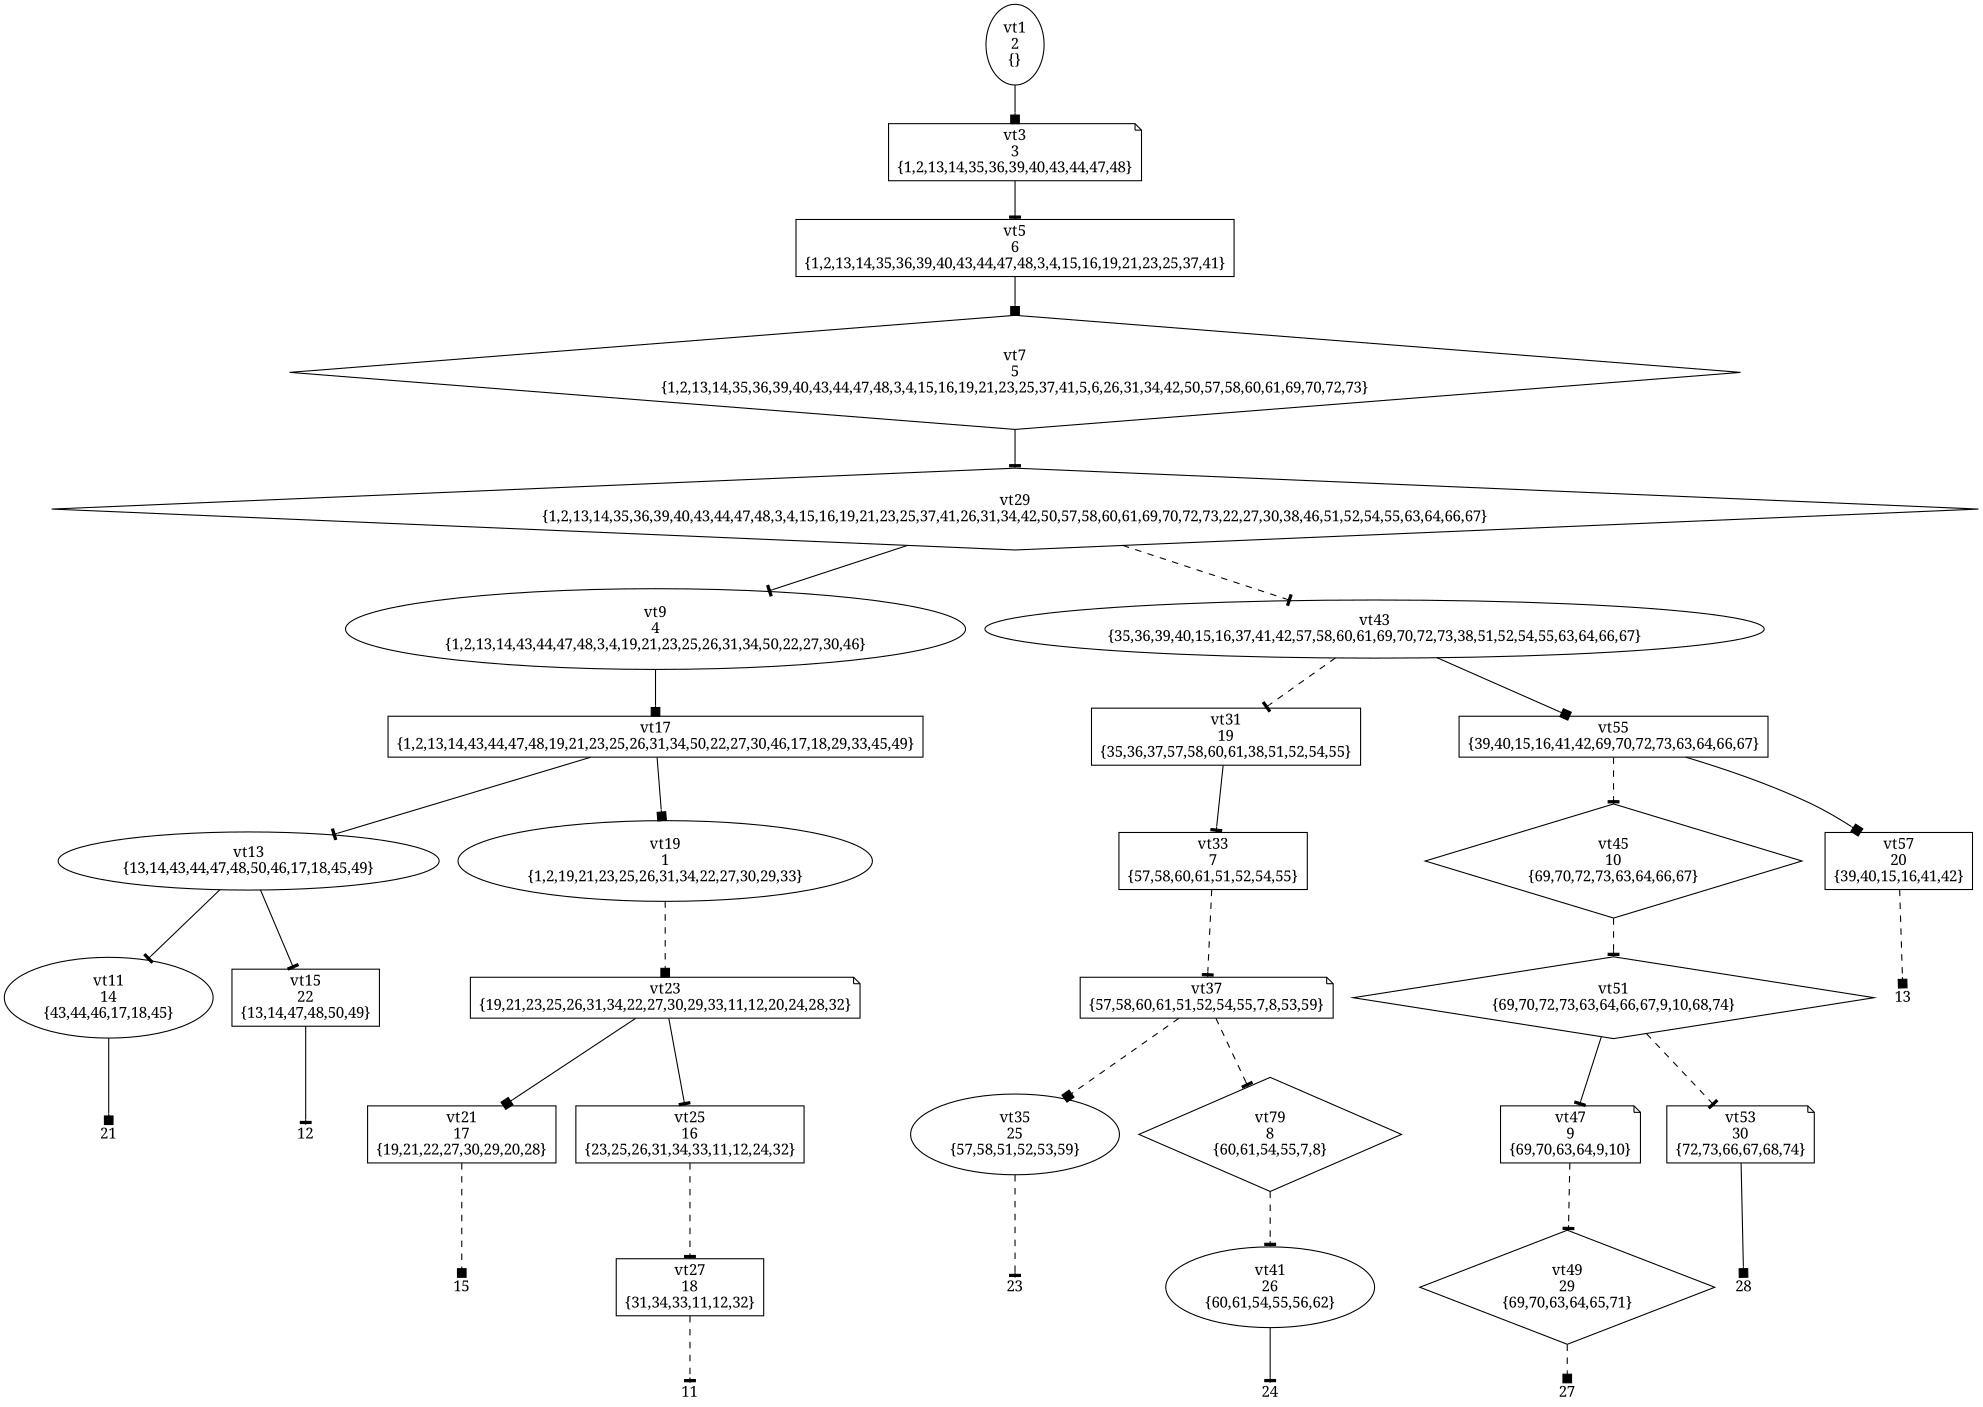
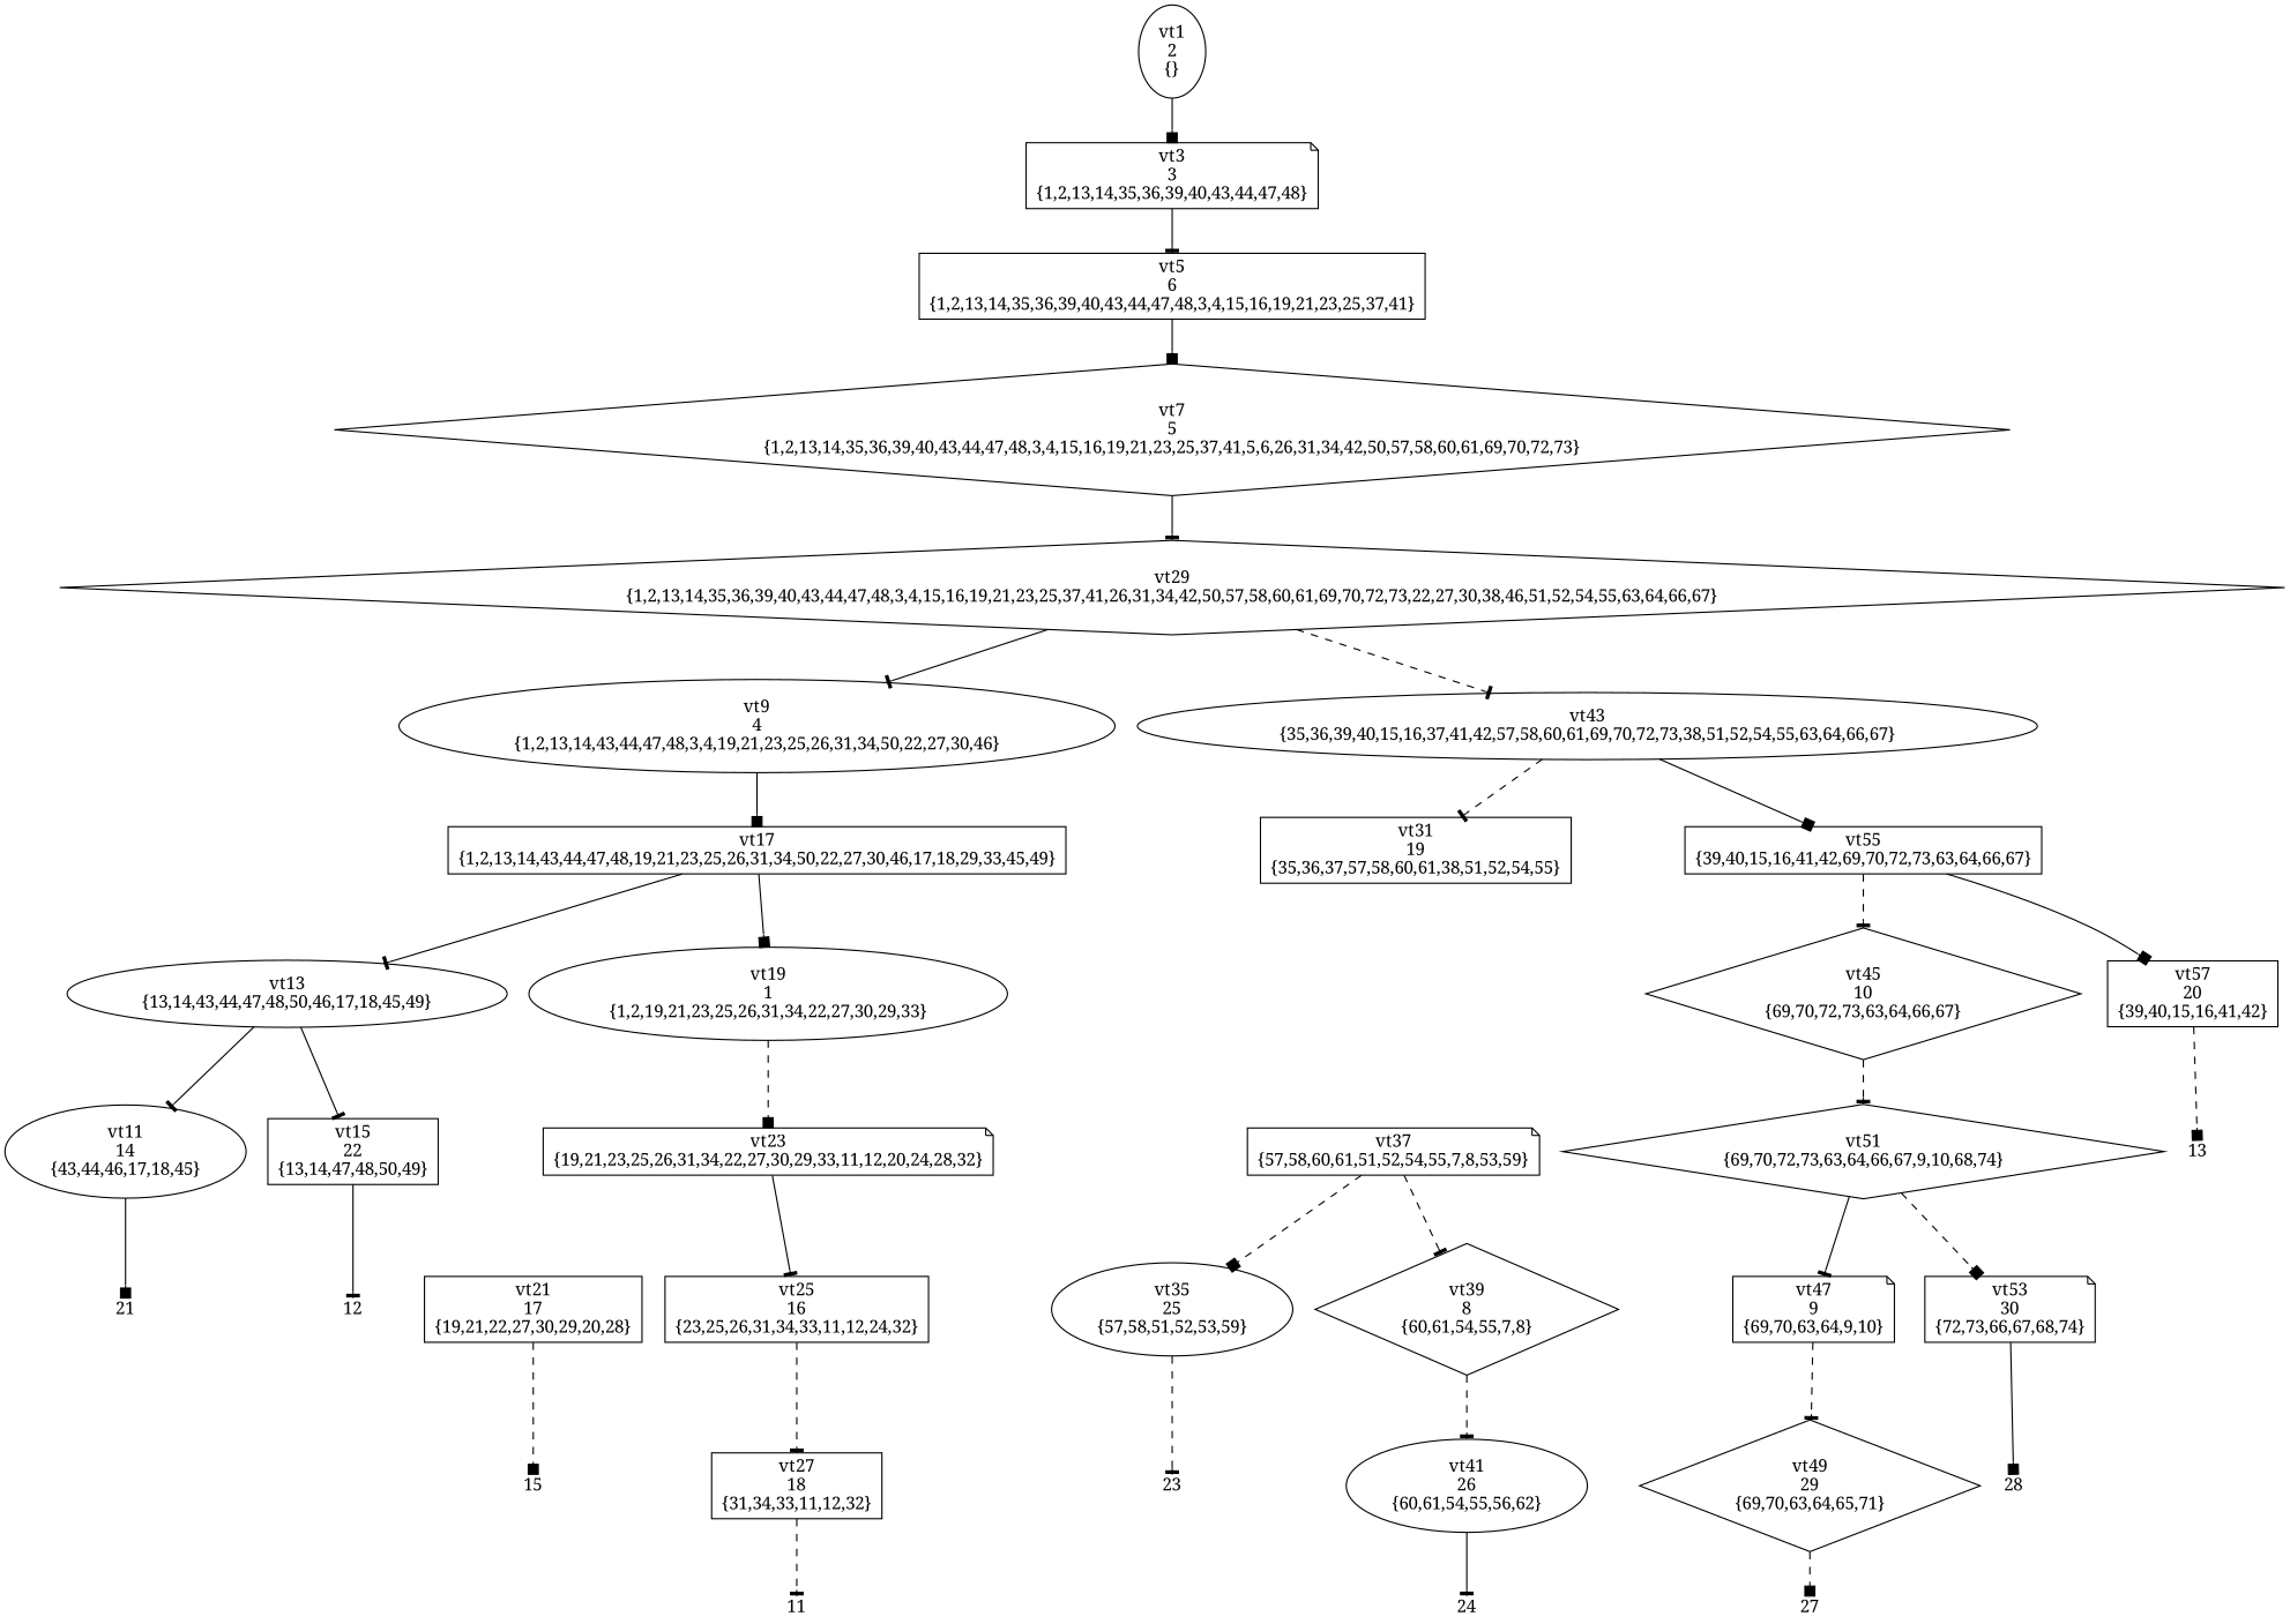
  digraph {
    fontname="Noto Serif"
    node [fontname="Noto Serif" shape=box]
    edge [arrowhead=tee fontname="Noto Serif" style=solid]
    n1 [label="vt1\n2\n{}" shape=ellipse]
    n2 [label="vt3\n3\n{1,2,13,14,35,36,39,40,43,44,47,48}" shape=note]
    n3 [label="vt5\n6\n{1,2,13,14,35,36,39,40,43,44,47,48,3,4,15,16,19,21,23,25,37,41}"]
    n4 [label="vt7\n5\n{1,2,13,14,35,36,39,40,43,44,47,48,3,4,15,16,19,21,23,25,37,41,5,6,26,31,34,42,50,57,58,60,61,69,70,72,73}" shape=diamond]
    n5 [label="vt29\n{1,2,13,14,35,36,39,40,43,44,47,48,3,4,15,16,19,21,23,25,37,41,26,31,34,42,50,57,58,60,61,69,70,72,73,22,27,30,38,46,51,52,54,55,63,64,66,67}" shape=diamond]
    n6 [label="vt9\n4\n{1,2,13,14,43,44,47,48,3,4,19,21,23,25,26,31,34,50,22,27,30,46}" shape=ellipse]
    n7 [label="vt43\n{35,36,39,40,15,16,37,41,42,57,58,60,61,69,70,72,73,38,51,52,54,55,63,64,66,67}" shape=ellipse]
    n8 [label="vt17\n{1,2,13,14,43,44,47,48,19,21,23,25,26,31,34,50,22,27,30,46,17,18,29,33,45,49}"]
    n9 [label="vt31\n19\n{35,36,37,57,58,60,61,38,51,52,54,55}"]
    n10 [label="vt55\n{39,40,15,16,41,42,69,70,72,73,63,64,66,67}"]
    n11 [label="vt13\n{13,14,43,44,47,48,50,46,17,18,45,49}" shape=ellipse]
    n12 [label="vt19\n1\n{1,2,19,21,23,25,26,31,34,22,27,30,29,33}" shape=ellipse]
    n13 [label="vt11\n14\n{43,44,46,17,18,45}" shape=ellipse]
    n14 [label="vt15\n22\n{13,14,47,48,50,49}"]
    n15 [label="vt23\n{19,21,23,25,26,31,34,22,27,30,29,33,11,12,20,24,28,32}" shape=note]
    n16 [fixedsize=true fontsize=14 height=.25 label=21 shape=plaintext width=.25]
    n17 [fixedsize=true fontsize=14 height=.25 label=12 shape=plaintext width=.25]
    n18 [label="vt21\n17\n{19,21,22,27,30,29,20,28}"]
    n19 [label="vt25\n16\n{23,25,26,31,34,33,11,12,24,32}"]
    n20 [fixedsize=true fontsize=14 height=.25 label=15 shape=plaintext width=.25]
    n21 [label="vt27\n18\n{31,34,33,11,12,32}"]
    n22 [fixedsize=true fontsize=14 height=.25 label=11 shape=plaintext width=.25]
-   n23 [label="vt33\n7\n{57,58,60,61,51,52,54,55}"]
    n24 [label="vt45\n10\n{69,70,72,73,63,64,66,67}" shape=diamond]
    n25 [label="vt57\n20\n{39,40,15,16,41,42}"]
    n26 [label="vt37\n{57,58,60,61,51,52,54,55,7,8,53,59}" shape=note]
    n27 [label="vt35\n25\n{57,58,51,52,53,59}" shape=ellipse]
-   n28 [label="vt79\n8\n{60,61,54,55,7,8}" shape=diamond]
+   n28 [label="vt39\n8\n{60,61,54,55,7,8}" shape=diamond]
    n29 [fixedsize=true fontsize=14 height=.25 label=23 shape=plaintext width=.25]
    n30 [label="vt41\n26\n{60,61,54,55,56,62}" shape=ellipse]
    n31 [fixedsize=true fontsize=14 height=.25 label=24 shape=plaintext width=.25]
    n32 [label="vt51\n{69,70,72,73,63,64,66,67,9,10,68,74}" shape=diamond]
    n33 [fixedsize=true fontsize=14 height=.25 label=13 shape=plaintext width=.25]
    n34 [label="vt47\n9\n{69,70,63,64,9,10}" shape=note]
    n35 [label="vt53\n30\n{72,73,66,67,68,74}" shape=note]
    n36 [label="vt49\n29\n{69,70,63,64,65,71}" shape=diamond]
    n37 [fixedsize=true fontsize=14 height=.25 label=28 shape=plaintext width=.25]
    n38 [fixedsize=true fontsize=14 height=.25 label=27 shape=plaintext width=.25]
    n1 -> n2 [arrowhead=box]
    n2 -> n3
    n3 -> n4 [arrowhead=box]
    n4 -> n5
    n5 -> n6
    n5 -> n7 [style=dashed]
    n6 -> n8 [arrowhead=box]
    n7 -> n9 [style=dashed]
    n7 -> n10 [arrowhead=box]
    n8 -> n11
    n8 -> n12 [arrowhead=box]
-   n9 -> n23
    n10 -> n24 [style=dashed]
    n10 -> n25 [arrowhead=box]
    n11 -> n13
    n11 -> n14
    n12 -> n15 [arrowhead=box style=dashed]
    n13 -> n16 [arrowhead=box]
    n14 -> n17
-   n15 -> n18 [arrowhead=box]
    n15 -> n19
    n18 -> n20 [arrowhead=box style=dashed]
    n19 -> n21 [style=dashed]
    n21 -> n22 [style=dashed]
-   n23 -> n26 [style=dashed]
    n24 -> n32 [style=dashed]
    n25 -> n33 [arrowhead=box style=dashed]
    n26 -> n27 [arrowhead=box style=dashed]
    n26 -> n28 [style=dashed]
    n27 -> n29 [style=dashed]
    n28 -> n30 [style=dashed]
    n30 -> n31
    n32 -> n34
-   n32 -> n35 [style=dashed]
+   n32 -> n35 [arrowhead=box style=dashed]
    n34 -> n36 [style=dashed]
    n35 -> n37 [arrowhead=box]
    n36 -> n38 [arrowhead=box style=dashed]
  }
